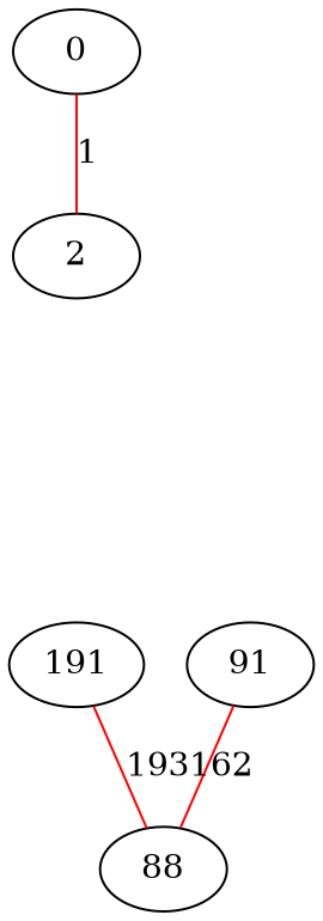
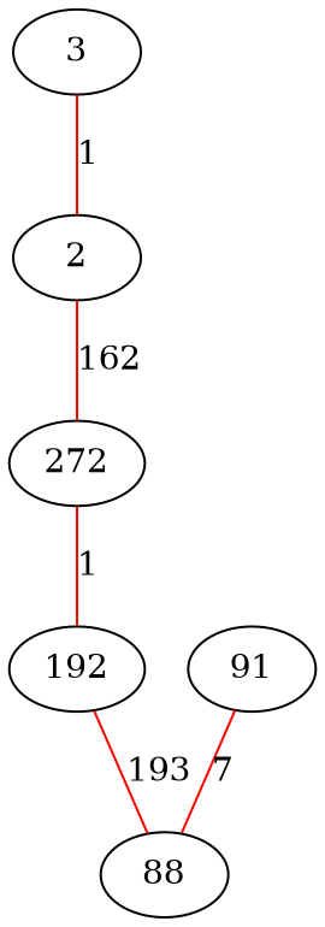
  graph {
    edge [color=red]
-   0
+   0 [label=3]
    2
-   192 [label=191]
+   272
+   192
    88
    91
    0 -- 2 [label=1]
+   2 -- 272 [label=162]
+   272 -- 192 [label=1]
    192 -- 88 [label=193]
-   91 -- 88 [label=162]
+   91 -- 88 [label=7]
  }
